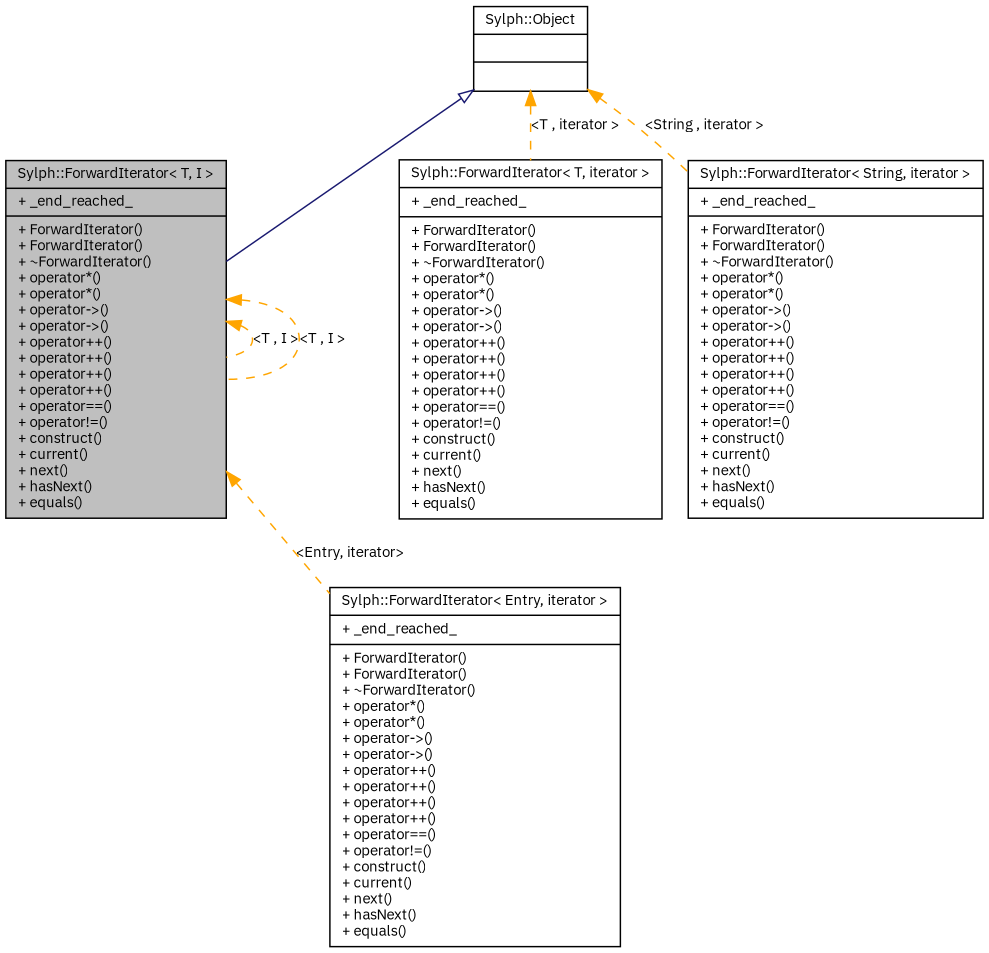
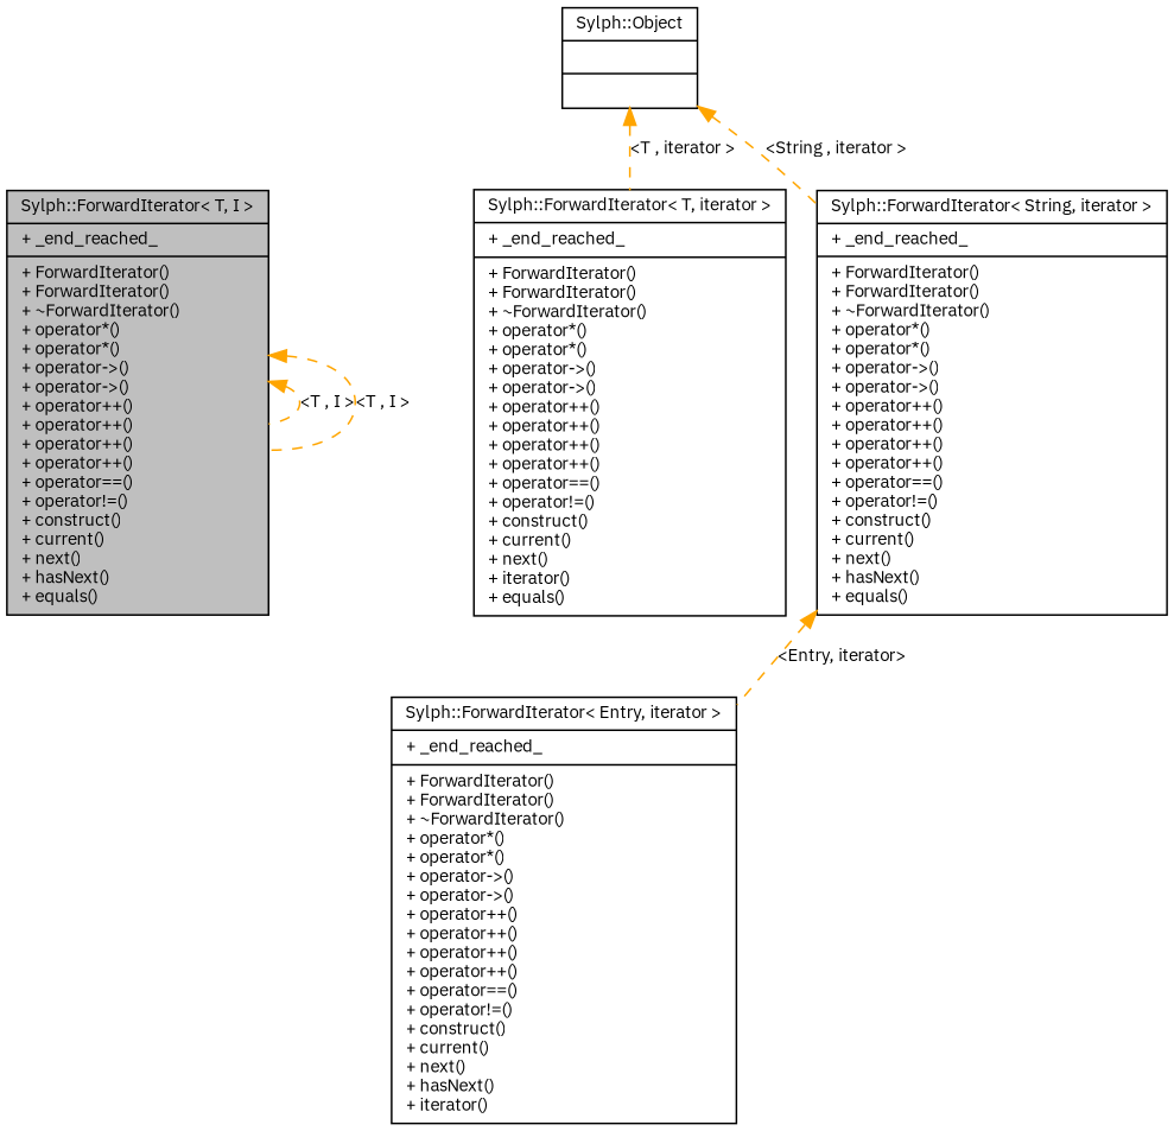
  digraph {
    fontname="IBM Plex Sans"
    node [color=black fillcolor=white fontname="IBM Plex Sans" fontsize=10 shape=record style=filled]
    edge [color=orange dir=back fontname="IBM Plex Sans" fontsize=10 labelfontname=FreeSans labelfontsize=10 style=dashed]
    n1 [fillcolor=grey75 fontcolor=black height=0.2 label="{Sylph::ForwardIterator\< T, I \>\n|+ _end_reached_\l|+ ForwardIterator()\l+ ForwardIterator()\l+ ~ForwardIterator()\l+ operator*()\l+ operator*()\l+ operator-\>()\l+ operator-\>()\l+ operator++()\l+ operator++()\l+ operator++()\l+ operator++()\l+ operator==()\l+ operator!=()\l+ construct()\l+ current()\l+ next()\l+ hasNext()\l+ equals()\l}" width=0.4]
-   n2 [height=0.2 label="{Sylph::ForwardIterator\< Entry, iterator \>\n|+ _end_reached_\l|+ ForwardIterator()\l+ ForwardIterator()\l+ ~ForwardIterator()\l+ operator*()\l+ operator*()\l+ operator-\>()\l+ operator-\>()\l+ operator++()\l+ operator++()\l+ operator++()\l+ operator++()\l+ operator==()\l+ operator!=()\l+ construct()\l+ current()\l+ next()\l+ hasNext()\l+ equals()\l}" width=0.4]
-   n3 [height=0.2 label="{Sylph::ForwardIterator\< T, iterator \>\n|+ _end_reached_\l|+ ForwardIterator()\l+ ForwardIterator()\l+ ~ForwardIterator()\l+ operator*()\l+ operator*()\l+ operator-\>()\l+ operator-\>()\l+ operator++()\l+ operator++()\l+ operator++()\l+ operator++()\l+ operator==()\l+ operator!=()\l+ construct()\l+ current()\l+ next()\l+ hasNext()\l+ equals()\l}" width=0.4]
+   n2 [height=0.2 label="{Sylph::ForwardIterator\< Entry, iterator \>\n|+ _end_reached_\l|+ ForwardIterator()\l+ ForwardIterator()\l+ ~ForwardIterator()\l+ operator*()\l+ operator*()\l+ operator-\>()\l+ operator-\>()\l+ operator++()\l+ operator++()\l+ operator++()\l+ operator++()\l+ operator==()\l+ operator!=()\l+ construct()\l+ current()\l+ next()\l+ hasNext()\l+ iterator()\l}" width=0.4]
+   n3 [height=0.2 label="{Sylph::ForwardIterator\< T, iterator \>\n|+ _end_reached_\l|+ ForwardIterator()\l+ ForwardIterator()\l+ ~ForwardIterator()\l+ operator*()\l+ operator*()\l+ operator-\>()\l+ operator-\>()\l+ operator++()\l+ operator++()\l+ operator++()\l+ operator++()\l+ operator==()\l+ operator!=()\l+ construct()\l+ current()\l+ next()\l+ iterator()\l+ equals()\l}" width=0.4]
    n4 [height=0.2 label="{Sylph::ForwardIterator\< String, iterator \>\n|+ _end_reached_\l|+ ForwardIterator()\l+ ForwardIterator()\l+ ~ForwardIterator()\l+ operator*()\l+ operator*()\l+ operator-\>()\l+ operator-\>()\l+ operator++()\l+ operator++()\l+ operator++()\l+ operator++()\l+ operator==()\l+ operator!=()\l+ construct()\l+ current()\l+ next()\l+ hasNext()\l+ equals()\l}" width=0.4]
    n5 [height=0.2 label="{Sylph::Object\n||}" width=0.4]
    n1 -> n1 [label="\<T , I \>"]
    n1 -> n1 [label="\<T , I \>"]
-   n1 -> n2 [label="\<Entry, iterator\>"]
-   n5 -> n1 [arrowtail=empty color=midnightblue style=solid]
+   n4 -> n2 [label="\<Entry, iterator\>"]
    n5 -> n3 [label="\<T , iterator \>"]
    n5 -> n4 [label="\<String , iterator \>"]
  }
